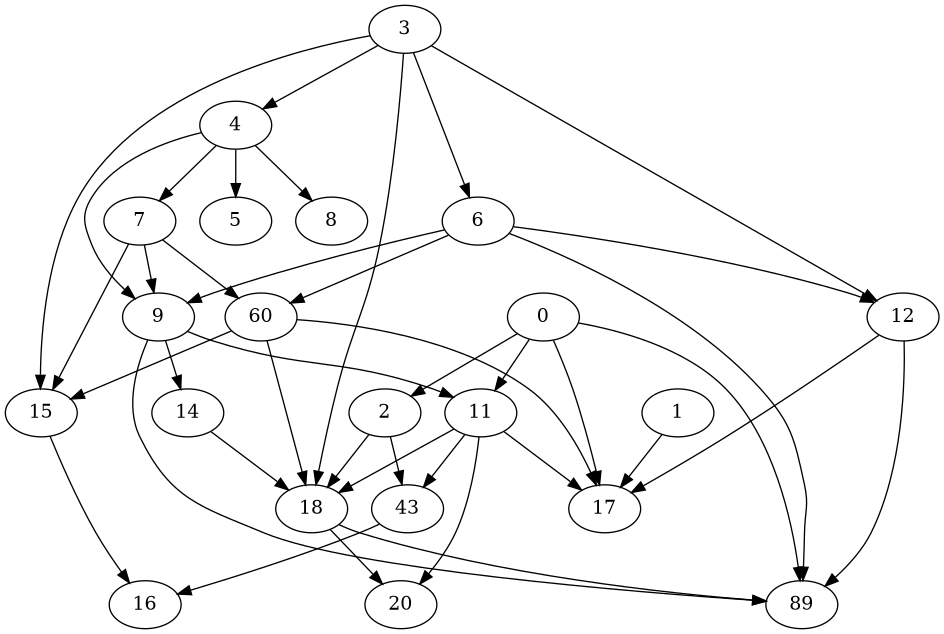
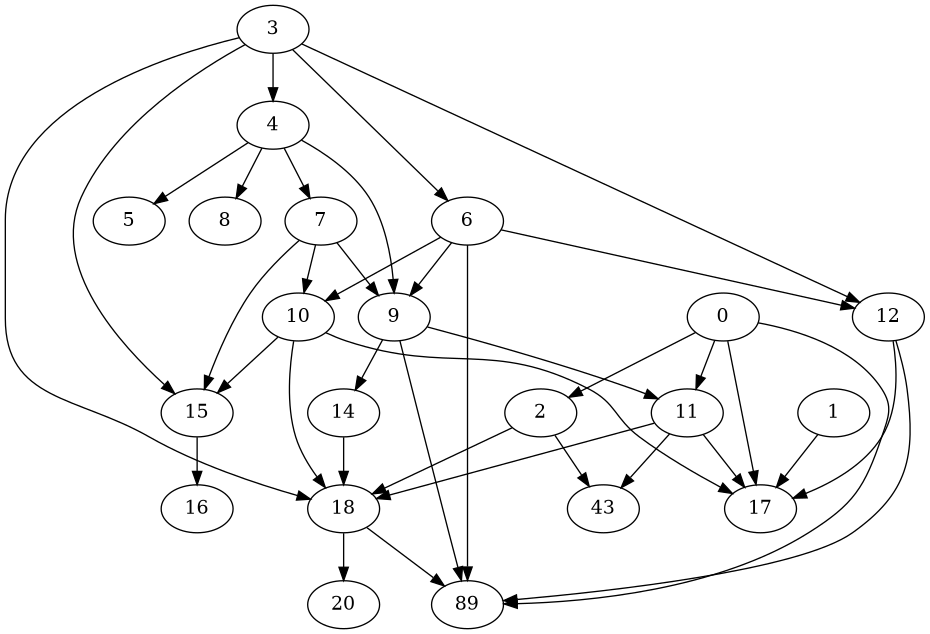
  digraph {
    node [Weight=10]
    edge [Weight=4]
    3 [Weight=17]
    4
    6 [Weight=15]
    15
    18 [Weight=4]
    12 [Weight=15]
    7 [Weight=11]
    9 [Weight=19]
    5 [Weight=17]
    8 [Weight=6]
-   10 [Weight=8 label=60]
+   10 [Weight=8]
    n12 [Weight=8 label=89]
    16
    20 [Weight=6]
    1 [Weight=17]
    17
    11 [Weight=15]
    14 [Weight=13]
    n19 [Weight=8 label=43]
    0 [Weight=4]
    2 [Weight=19]
    3 -> 4 [Weight=10]
    3 -> 6
    3 -> 15 [Weight=2]
    3 -> 18
    3 -> 12 [Weight=5]
    4 -> 7 [Weight=5]
    4 -> 9 [Weight=8]
    4 -> 5 [Weight=6]
    4 -> 8 [Weight=5]
    6 -> 12 [Weight=7]
    6 -> 9 [Weight=10]
    6 -> 10 [Weight=5]
    6 -> n12 [Weight=3]
    15 -> 16 [Weight=5]
    18 -> n12 [Weight=2]
    18 -> 20 [Weight=5]
    12 -> n12 [Weight=2]
    12 -> 17
    7 -> 15 [Weight=7]
    7 -> 9 [Weight=8]
    7 -> 10 [Weight=6]
    9 -> n12 [Weight=2]
    9 -> 11 [Weight=7]
    9 -> 14 [Weight=2]
    10 -> 15
    10 -> 18 [Weight=7]
    10 -> 17
    1 -> 17 [Weight=3]
    11 -> 18 [Weight=9]
-   11 -> 20 [Weight=7]
    11 -> 17 [Weight=8]
    11 -> n19 [Weight=2]
    14 -> 18 [Weight=10]
-   n19 -> 16 [Weight=6]
    0 -> n12 [Weight=6]
    0 -> 17 [Weight=9]
    0 -> 11
    0 -> 2 [Weight=3]
    2 -> 18 [Weight=9]
    2 -> n19 [Weight=8]
  }
